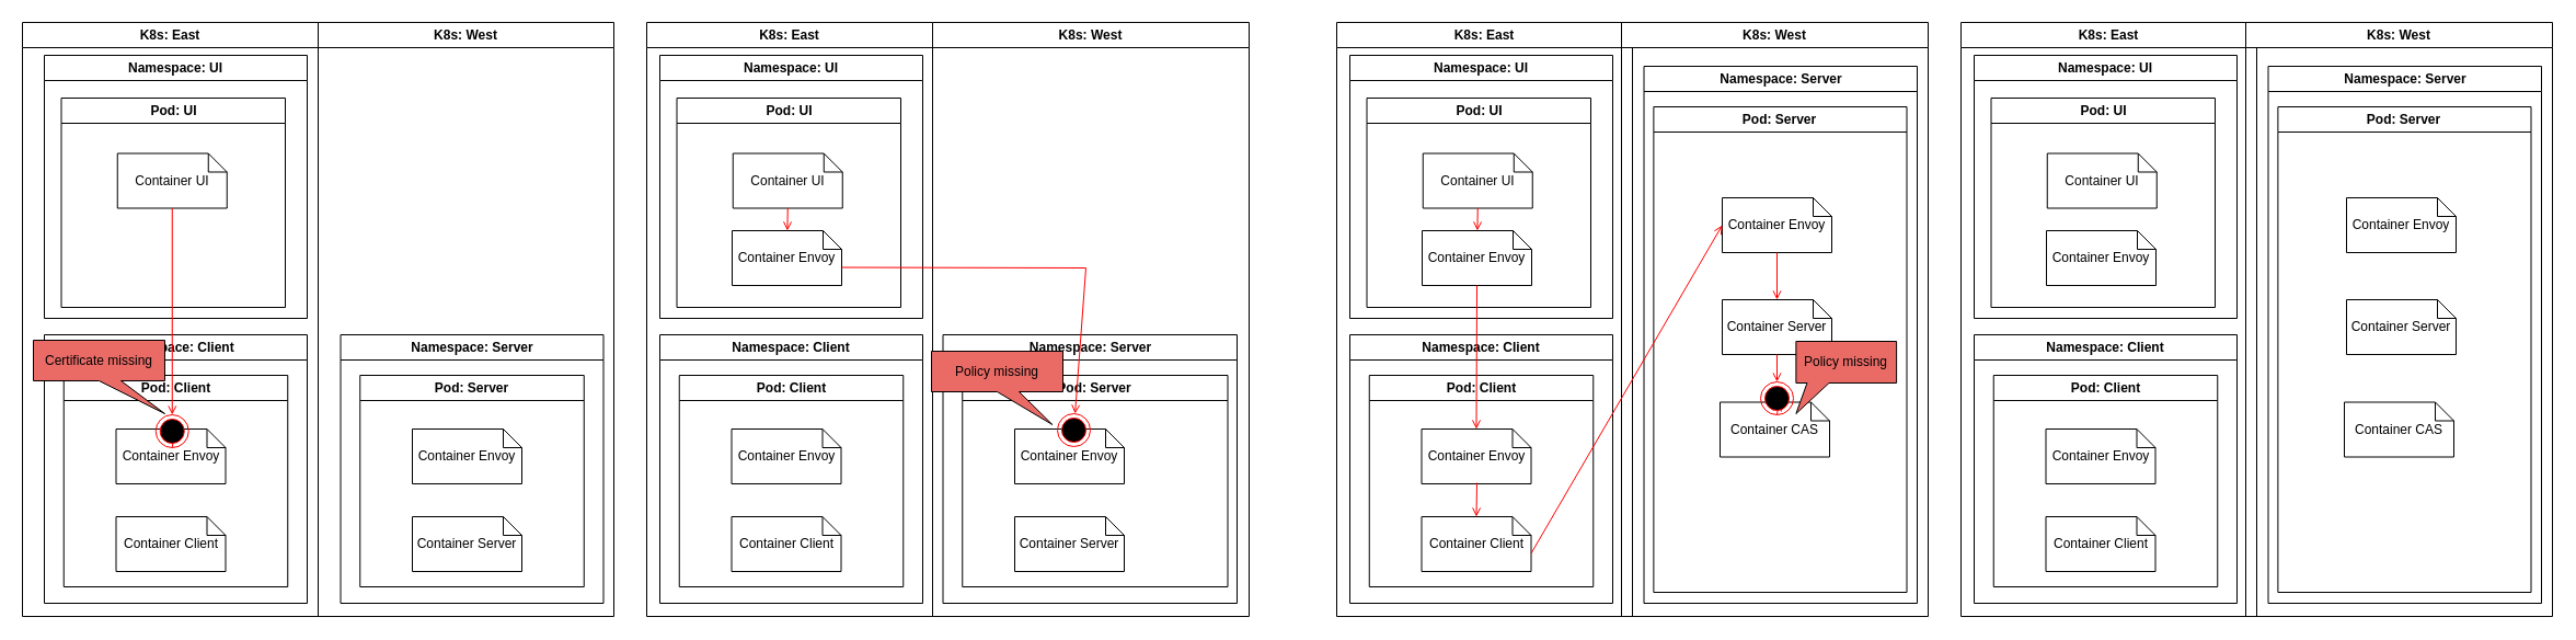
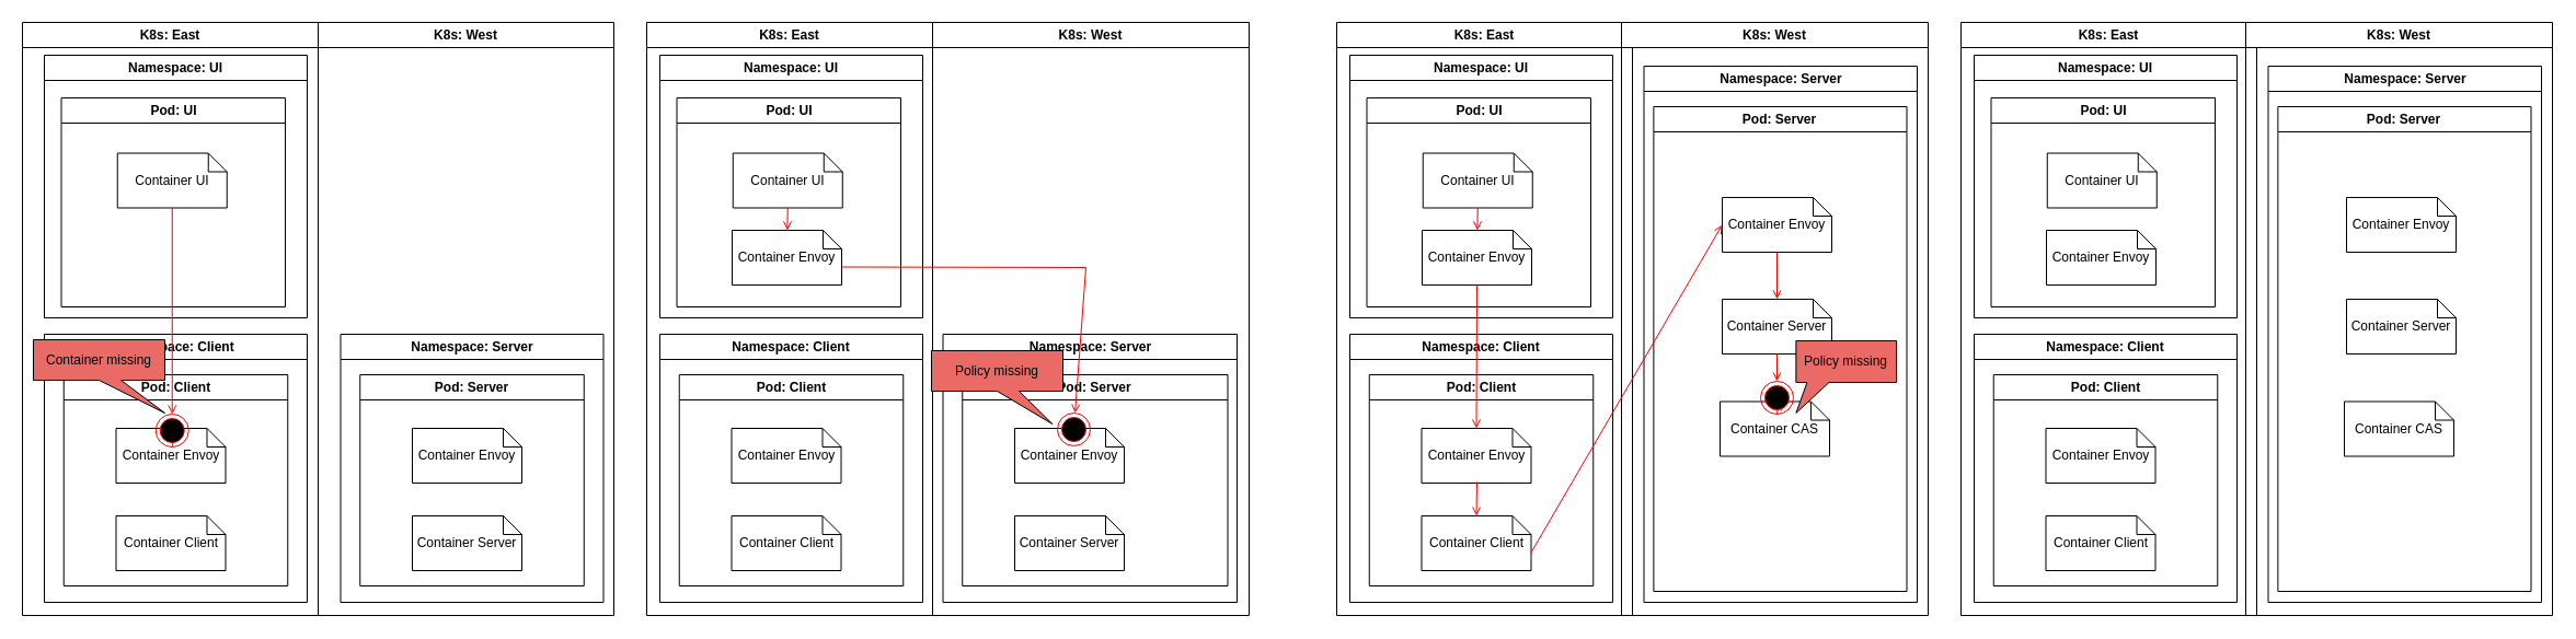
  <mxCell id="0" />
  <mxCell id="1" parent="0" />
  <mxCell id="2" value="K8s: East" style="swimlane;whiteSpace=wrap" parent="1" vertex="1"><mxGeometry x="590" y="20" width="261" height="542" as="geometry" /></mxCell>
  <mxCell id="3" value="Namespace: UI" style="swimlane;whiteSpace=wrap;startSize=23;" parent="2" vertex="1"><mxGeometry x="12" y="30" width="240" height="240" as="geometry" /></mxCell>
  <mxCell id="4" value="Pod: UI" style="swimlane;whiteSpace=wrap;startSize=23;" parent="3" vertex="1"><mxGeometry x="15.5" y="39" width="204.5" height="191" as="geometry" /></mxCell>
  <mxCell id="5" value="Container UI" style="shape=note;whiteSpace=wrap;size=17" parent="4" vertex="1"><mxGeometry x="51.25" y="50.5" width="100" height="50" as="geometry" /></mxCell>
  <mxCell id="6" value="Container Envoy" style="shape=note;whiteSpace=wrap;size=17" parent="4" vertex="1"><mxGeometry x="50.5" y="121" width="100" height="50" as="geometry" /></mxCell>
  <mxCell id="7" value="" style="edgeStyle=none;strokeColor=#FF0000;endArrow=open;endFill=1;rounded=0;exitX=0.5;exitY=1;exitDx=0;exitDy=0;exitPerimeter=0;" parent="4" source="5" target="6" edge="1"><mxGeometry width="100" height="100" relative="1" as="geometry"><mxPoint x="141.25" y="140.5" as="sourcePoint" /><mxPoint x="140.138" y="342" as="targetPoint" /></mxGeometry></mxCell>
  <mxCell id="8" value="Namespace: CIient" style="swimlane;whiteSpace=wrap;startSize=23;" parent="2" vertex="1"><mxGeometry x="12" y="285" width="240" height="245" as="geometry" /></mxCell>
  <mxCell id="9" value="Pod: Client" style="swimlane;whiteSpace=wrap;startSize=23;" parent="8" vertex="1"><mxGeometry x="17.75" y="37" width="204.5" height="193" as="geometry" /></mxCell>
  <mxCell id="10" value="Container Client" style="shape=note;whiteSpace=wrap;size=17" parent="9" vertex="1"><mxGeometry x="47.75" y="129" width="100" height="50" as="geometry" /></mxCell>
  <mxCell id="11" value="Container Envoy" style="shape=note;whiteSpace=wrap;size=17" parent="9" vertex="1"><mxGeometry x="47.75" y="49" width="100" height="50" as="geometry" /></mxCell>
  <mxCell id="12" value="K8s: West" style="swimlane;whiteSpace=wrap" parent="1" vertex="1"><mxGeometry x="851" y="20" width="289" height="542" as="geometry" /></mxCell>
  <mxCell id="13" value="Namespace: Server" style="swimlane;whiteSpace=wrap;startSize=23;" parent="12" vertex="1"><mxGeometry x="9.5" y="285" width="268.5" height="245" as="geometry" /></mxCell>
  <mxCell id="14" value="Pod: Server" style="swimlane;whiteSpace=wrap;startSize=23;" parent="13" vertex="1"><mxGeometry x="17.75" y="37" width="242.25" height="193" as="geometry" /></mxCell>
  <mxCell id="15" value="Container Server" style="shape=note;whiteSpace=wrap;size=17" parent="14" vertex="1"><mxGeometry x="47.75" y="129" width="100" height="50" as="geometry" /></mxCell>
  <mxCell id="16" value="Container Envoy" style="shape=note;whiteSpace=wrap;size=17" parent="14" vertex="1"><mxGeometry x="47.75" y="49" width="100" height="50" as="geometry" /></mxCell>
  <mxCell id="17" value="Policy missing" style="shape=callout;whiteSpace=wrap;html=1;perimeter=calloutPerimeter;position2=0.92;fillColor=#EA6B66;" parent="13" vertex="1"><mxGeometry x="-10.5" y="15" width="120" height="67" as="geometry" /></mxCell>
  <mxCell id="18" value="" style="ellipse;html=1;shape=endState;fillColor=#000000;strokeColor=#ff0000;" parent="1" vertex="1"><mxGeometry x="965" y="377" width="30" height="30" as="geometry" /></mxCell>
  <mxCell id="19" value="" style="edgeStyle=none;strokeColor=#FF0000;endArrow=open;endFill=1;rounded=0;exitX=0;exitY=0;exitDx=100;exitDy=33.5;exitPerimeter=0;" parent="1" source="6" target="18" edge="1"><mxGeometry width="100" height="100" relative="1" as="geometry"><mxPoint x="757" y="243.5" as="sourcePoint" /><mxPoint x="991" y="390" as="targetPoint" /><Array as="points"><mxPoint x="991" y="244" /></Array></mxGeometry></mxCell>
  <mxCell id="20" value="K8s: East" style="swimlane;whiteSpace=wrap" parent="1" vertex="1"><mxGeometry x="20" y="20" width="270" height="542" as="geometry" /></mxCell>
  <mxCell id="21" value="Namespace: UI" style="swimlane;whiteSpace=wrap;startSize=23;" parent="20" vertex="1"><mxGeometry x="20" y="30" width="240" height="240" as="geometry" /></mxCell>
  <mxCell id="22" value="Pod: UI" style="swimlane;whiteSpace=wrap;startSize=23;" parent="21" vertex="1"><mxGeometry x="15.5" y="39" width="204.5" height="191" as="geometry" /></mxCell>
  <mxCell id="23" value="Container UI" style="shape=note;whiteSpace=wrap;size=17" parent="22" vertex="1"><mxGeometry x="51.25" y="50.5" width="100" height="50" as="geometry" /></mxCell>
  <mxCell id="24" value="Namespace: CIient" style="swimlane;whiteSpace=wrap;startSize=23;" parent="20" vertex="1"><mxGeometry x="20" y="285" width="240" height="245" as="geometry" /></mxCell>
  <mxCell id="25" value="Pod: Client" style="swimlane;whiteSpace=wrap;startSize=23;" parent="24" vertex="1"><mxGeometry x="17.75" y="37" width="204.5" height="193" as="geometry" /></mxCell>
  <mxCell id="26" value="Container Client" style="shape=note;whiteSpace=wrap;size=17" parent="25" vertex="1"><mxGeometry x="47.75" y="129" width="100" height="50" as="geometry" /></mxCell>
  <mxCell id="27" value="Container Envoy" style="shape=note;whiteSpace=wrap;size=17" parent="25" vertex="1"><mxGeometry x="47.75" y="49" width="100" height="50" as="geometry" /></mxCell>
- <mxCell id="28" value="Certificate missing" style="shape=callout;whiteSpace=wrap;html=1;perimeter=calloutPerimeter;position2=1;fillColor=#EA6B66;" parent="24" vertex="1"><mxGeometry x="-10" y="5" width="120" height="67" as="geometry" /></mxCell>
+ <mxCell id="28" value="Container missing" style="shape=callout;whiteSpace=wrap;html=1;perimeter=calloutPerimeter;position2=1;fillColor=#EA6B66;" parent="24" vertex="1"><mxGeometry x="-10" y="5" width="120" height="67" as="geometry" /></mxCell>
  <mxCell id="29" value="" style="edgeStyle=none;strokeColor=#FF0000;endArrow=open;endFill=1;rounded=0;exitX=0.5;exitY=1;exitDx=0;exitDy=0;exitPerimeter=0;" parent="20" source="30" target="27" edge="1"><mxGeometry width="100" height="100" relative="1" as="geometry"><mxPoint x="225.5" y="632" as="sourcePoint" /><mxPoint x="345.5" y="632.343" as="targetPoint" /></mxGeometry></mxCell>
  <mxCell id="30" value="" style="ellipse;html=1;shape=endState;fillColor=#000000;strokeColor=#ff0000;" parent="20" vertex="1"><mxGeometry x="121.75" y="358" width="30" height="30" as="geometry" /></mxCell>
  <mxCell id="31" value="" style="edgeStyle=none;strokeColor=#FF0000;endArrow=open;endFill=1;rounded=0;exitX=0.5;exitY=1;exitDx=0;exitDy=0;exitPerimeter=0;" parent="20" source="23" target="30" edge="1"><mxGeometry width="100" height="100" relative="1" as="geometry"><mxPoint x="176.75" y="209.5" as="sourcePoint" /><mxPoint x="175.638" y="411" as="targetPoint" /></mxGeometry></mxCell>
  <mxCell id="32" value="K8s: West" style="swimlane;whiteSpace=wrap" parent="1" vertex="1"><mxGeometry x="290" y="20" width="270" height="542" as="geometry" /></mxCell>
  <mxCell id="33" value="Namespace: Server" style="swimlane;whiteSpace=wrap;startSize=23;" parent="32" vertex="1"><mxGeometry x="20.5" y="285" width="240" height="245" as="geometry" /></mxCell>
  <mxCell id="34" value="Pod: Server" style="swimlane;whiteSpace=wrap;startSize=23;" parent="33" vertex="1"><mxGeometry x="17.75" y="37" width="204.5" height="193" as="geometry" /></mxCell>
  <mxCell id="35" value="Container Server" style="shape=note;whiteSpace=wrap;size=17" parent="34" vertex="1"><mxGeometry x="47.75" y="129" width="100" height="50" as="geometry" /></mxCell>
  <mxCell id="36" value="Container Envoy" style="shape=note;whiteSpace=wrap;size=17" parent="34" vertex="1"><mxGeometry x="47.75" y="49" width="100" height="50" as="geometry" /></mxCell>
  <mxCell id="37" value="K8s: East" style="swimlane;whiteSpace=wrap" parent="1" vertex="1"><mxGeometry x="1220" y="20" width="270" height="542" as="geometry" /></mxCell>
  <mxCell id="38" value="Namespace: UI" style="swimlane;whiteSpace=wrap;startSize=23;" parent="37" vertex="1"><mxGeometry x="12" y="30" width="240" height="240" as="geometry" /></mxCell>
  <mxCell id="39" value="Pod: UI" style="swimlane;whiteSpace=wrap;startSize=23;" parent="38" vertex="1"><mxGeometry x="15.5" y="39" width="204.5" height="191" as="geometry" /></mxCell>
  <mxCell id="40" value="Container UI" style="shape=note;whiteSpace=wrap;size=17" parent="39" vertex="1"><mxGeometry x="51.25" y="50.5" width="100" height="50" as="geometry" /></mxCell>
  <mxCell id="41" value="Container Envoy" style="shape=note;whiteSpace=wrap;size=17" parent="39" vertex="1"><mxGeometry x="50.5" y="121" width="100" height="50" as="geometry" /></mxCell>
  <mxCell id="42" value="" style="edgeStyle=none;strokeColor=#FF0000;endArrow=open;endFill=1;rounded=0;exitX=0.5;exitY=1;exitDx=0;exitDy=0;exitPerimeter=0;" parent="39" source="40" target="41" edge="1"><mxGeometry width="100" height="100" relative="1" as="geometry"><mxPoint x="141.25" y="140.5" as="sourcePoint" /><mxPoint x="140.138" y="342" as="targetPoint" /></mxGeometry></mxCell>
  <mxCell id="43" value="Namespace: CIient" style="swimlane;whiteSpace=wrap;startSize=23;" parent="37" vertex="1"><mxGeometry x="12" y="285" width="240" height="245" as="geometry" /></mxCell>
  <mxCell id="44" value="Pod: Client" style="swimlane;whiteSpace=wrap;startSize=23;" parent="43" vertex="1"><mxGeometry x="17.75" y="37" width="204.5" height="193" as="geometry" /></mxCell>
  <mxCell id="45" value="Container Client" style="shape=note;whiteSpace=wrap;size=17" parent="44" vertex="1"><mxGeometry x="47.75" y="129" width="100" height="50" as="geometry" /></mxCell>
  <mxCell id="46" value="Container Envoy" style="shape=note;whiteSpace=wrap;size=17" parent="44" vertex="1"><mxGeometry x="47.75" y="49" width="100" height="50" as="geometry" /></mxCell>
  <mxCell id="47" value="" style="edgeStyle=none;strokeColor=#FF0000;endArrow=open;endFill=1;rounded=0;entryX=0.5;entryY=0;entryDx=0;entryDy=0;entryPerimeter=0;" parent="44" target="45" edge="1"><mxGeometry width="100" height="100" relative="1" as="geometry"><mxPoint x="98.25" y="98" as="sourcePoint" /><mxPoint x="118.662" y="-112" as="targetPoint" /></mxGeometry></mxCell>
  <mxCell id="48" value="" style="edgeStyle=none;strokeColor=#FF0000;endArrow=open;endFill=1;rounded=0;exitX=0.5;exitY=1;exitDx=0;exitDy=0;exitPerimeter=0;entryX=0.5;entryY=0;entryDx=0;entryDy=0;entryPerimeter=0;" parent="37" source="41" target="46" edge="1"><mxGeometry width="100" height="100" relative="1" as="geometry"><mxPoint x="138.75" y="179.5" as="sourcePoint" /><mxPoint x="138.412" y="200" as="targetPoint" /></mxGeometry></mxCell>
  <mxCell id="49" value="K8s: West" style="swimlane;whiteSpace=wrap" parent="1" vertex="1"><mxGeometry x="1480" y="20" width="280" height="542" as="geometry" /></mxCell>
  <mxCell id="50" value="Namespace: Server" style="swimlane;whiteSpace=wrap;startSize=23;" parent="49" vertex="1"><mxGeometry x="20.5" y="40" width="249.5" height="490" as="geometry" /></mxCell>
  <mxCell id="51" value="Pod: Server" style="swimlane;whiteSpace=wrap;startSize=23;" parent="50" vertex="1"><mxGeometry x="8.88" y="37" width="231.12" height="443" as="geometry" /></mxCell>
  <mxCell id="52" value="Container Server" style="shape=note;whiteSpace=wrap;size=17" parent="51" vertex="1"><mxGeometry x="62.62" y="176" width="100" height="50" as="geometry" /></mxCell>
  <mxCell id="53" value="Container Envoy" style="shape=note;whiteSpace=wrap;size=17" parent="51" vertex="1"><mxGeometry x="62.62" y="83" width="100" height="50" as="geometry" /></mxCell>
  <mxCell id="54" value="" style="edgeStyle=none;strokeColor=#FF0000;endArrow=open;endFill=1;rounded=0;entryX=0.5;entryY=0;entryDx=0;entryDy=0;entryPerimeter=0;" parent="51" source="53" target="52" edge="1"><mxGeometry width="100" height="100" relative="1" as="geometry"><mxPoint x="-101.5" y="-57.5" as="sourcePoint" /><mxPoint x="-101.838" y="-37" as="targetPoint" /></mxGeometry></mxCell>
  <mxCell id="55" value="Container CAS" style="shape=note;whiteSpace=wrap;size=17" parent="51" vertex="1"><mxGeometry x="60.62" y="269.5" width="100" height="50" as="geometry" /></mxCell>
  <mxCell id="56" value="" style="edgeStyle=none;strokeColor=#FF0000;endArrow=open;endFill=1;rounded=0;exitX=0.5;exitY=1;exitDx=0;exitDy=0;exitPerimeter=0;" parent="51" source="58" target="55" edge="1"><mxGeometry width="100" height="100" relative="1" as="geometry"><mxPoint x="110.62" y="161" as="sourcePoint" /><mxPoint x="110.62" y="181" as="targetPoint" /></mxGeometry></mxCell>
  <mxCell id="57" value="Policy missing" style="shape=callout;whiteSpace=wrap;html=1;perimeter=calloutPerimeter;position2=0;fillColor=#EA6B66;size=28;position=0.11;" parent="51" vertex="1"><mxGeometry x="130" y="214" width="91.74" height="66" as="geometry" /></mxCell>
  <mxCell id="58" value="" style="ellipse;html=1;shape=endState;fillColor=#000000;strokeColor=#ff0000;" parent="51" vertex="1"><mxGeometry x="97.62" y="251" width="30" height="30" as="geometry" /></mxCell>
  <mxCell id="59" value="" style="edgeStyle=none;strokeColor=#FF0000;endArrow=open;endFill=1;rounded=0;exitX=0.5;exitY=1;exitDx=0;exitDy=0;exitPerimeter=0;" parent="51" source="52" target="58" edge="1"><mxGeometry width="100" height="100" relative="1" as="geometry"><mxPoint x="1612" y="343" as="sourcePoint" /><mxPoint x="1610.73" y="386.5" as="targetPoint" /></mxGeometry></mxCell>
  <mxCell id="60" value="" style="edgeStyle=none;strokeColor=#FF0000;endArrow=open;endFill=1;rounded=0;exitX=0;exitY=0;exitDx=100;exitDy=33.5;exitPerimeter=0;entryX=0;entryY=0.5;entryDx=0;entryDy=0;entryPerimeter=0;" parent="1" source="45" target="53" edge="1"><mxGeometry width="100" height="100" relative="1" as="geometry"><mxPoint x="1376.75" y="219.5" as="sourcePoint" /><mxPoint x="1376.412" y="240" as="targetPoint" /></mxGeometry></mxCell>
  <mxCell id="61" value="K8s: East" style="swimlane;whiteSpace=wrap" vertex="1" parent="1"><mxGeometry x="1790" y="20" width="270" height="542" as="geometry" /></mxCell>
  <mxCell id="62" value="Namespace: UI" style="swimlane;whiteSpace=wrap;startSize=23;" vertex="1" parent="61"><mxGeometry x="12" y="30" width="240" height="240" as="geometry" /></mxCell>
  <mxCell id="63" value="Pod: UI" style="swimlane;whiteSpace=wrap;startSize=23;" vertex="1" parent="62"><mxGeometry x="15.5" y="39" width="204.5" height="191" as="geometry" /></mxCell>
  <mxCell id="64" value="Container UI" style="shape=note;whiteSpace=wrap;size=17" vertex="1" parent="63"><mxGeometry x="51.25" y="50.5" width="100" height="50" as="geometry" /></mxCell>
  <mxCell id="65" value="Container Envoy" style="shape=note;whiteSpace=wrap;size=17" vertex="1" parent="63"><mxGeometry x="50.5" y="121" width="100" height="50" as="geometry" /></mxCell>
  <mxCell id="66" value="Namespace: CIient" style="swimlane;whiteSpace=wrap;startSize=23;" vertex="1" parent="61"><mxGeometry x="12" y="285" width="240" height="245" as="geometry" /></mxCell>
  <mxCell id="67" value="Pod: Client" style="swimlane;whiteSpace=wrap;startSize=23;" vertex="1" parent="66"><mxGeometry x="17.75" y="37" width="204.5" height="193" as="geometry" /></mxCell>
  <mxCell id="68" value="Container Client" style="shape=note;whiteSpace=wrap;size=17" vertex="1" parent="67"><mxGeometry x="47.75" y="129" width="100" height="50" as="geometry" /></mxCell>
  <mxCell id="69" value="Container Envoy" style="shape=note;whiteSpace=wrap;size=17" vertex="1" parent="67"><mxGeometry x="47.75" y="49" width="100" height="50" as="geometry" /></mxCell>
  <mxCell id="70" value="K8s: West" style="swimlane;whiteSpace=wrap" vertex="1" parent="1"><mxGeometry x="2050" y="20" width="280" height="542" as="geometry" /></mxCell>
  <mxCell id="71" value="Namespace: Server" style="swimlane;whiteSpace=wrap;startSize=23;" vertex="1" parent="70"><mxGeometry x="20.5" y="40" width="249.5" height="490" as="geometry" /></mxCell>
  <mxCell id="72" value="Pod: Server" style="swimlane;whiteSpace=wrap;startSize=23;" vertex="1" parent="71"><mxGeometry x="8.88" y="37" width="231.12" height="443" as="geometry" /></mxCell>
  <mxCell id="73" value="Container Server" style="shape=note;whiteSpace=wrap;size=17" vertex="1" parent="72"><mxGeometry x="62.62" y="176" width="100" height="50" as="geometry" /></mxCell>
  <mxCell id="74" value="Container Envoy" style="shape=note;whiteSpace=wrap;size=17" vertex="1" parent="72"><mxGeometry x="62.62" y="83" width="100" height="50" as="geometry" /></mxCell>
  <mxCell id="75" value="Container CAS" style="shape=note;whiteSpace=wrap;size=17" vertex="1" parent="72"><mxGeometry x="60.62" y="269.5" width="100" height="50" as="geometry" /></mxCell>
